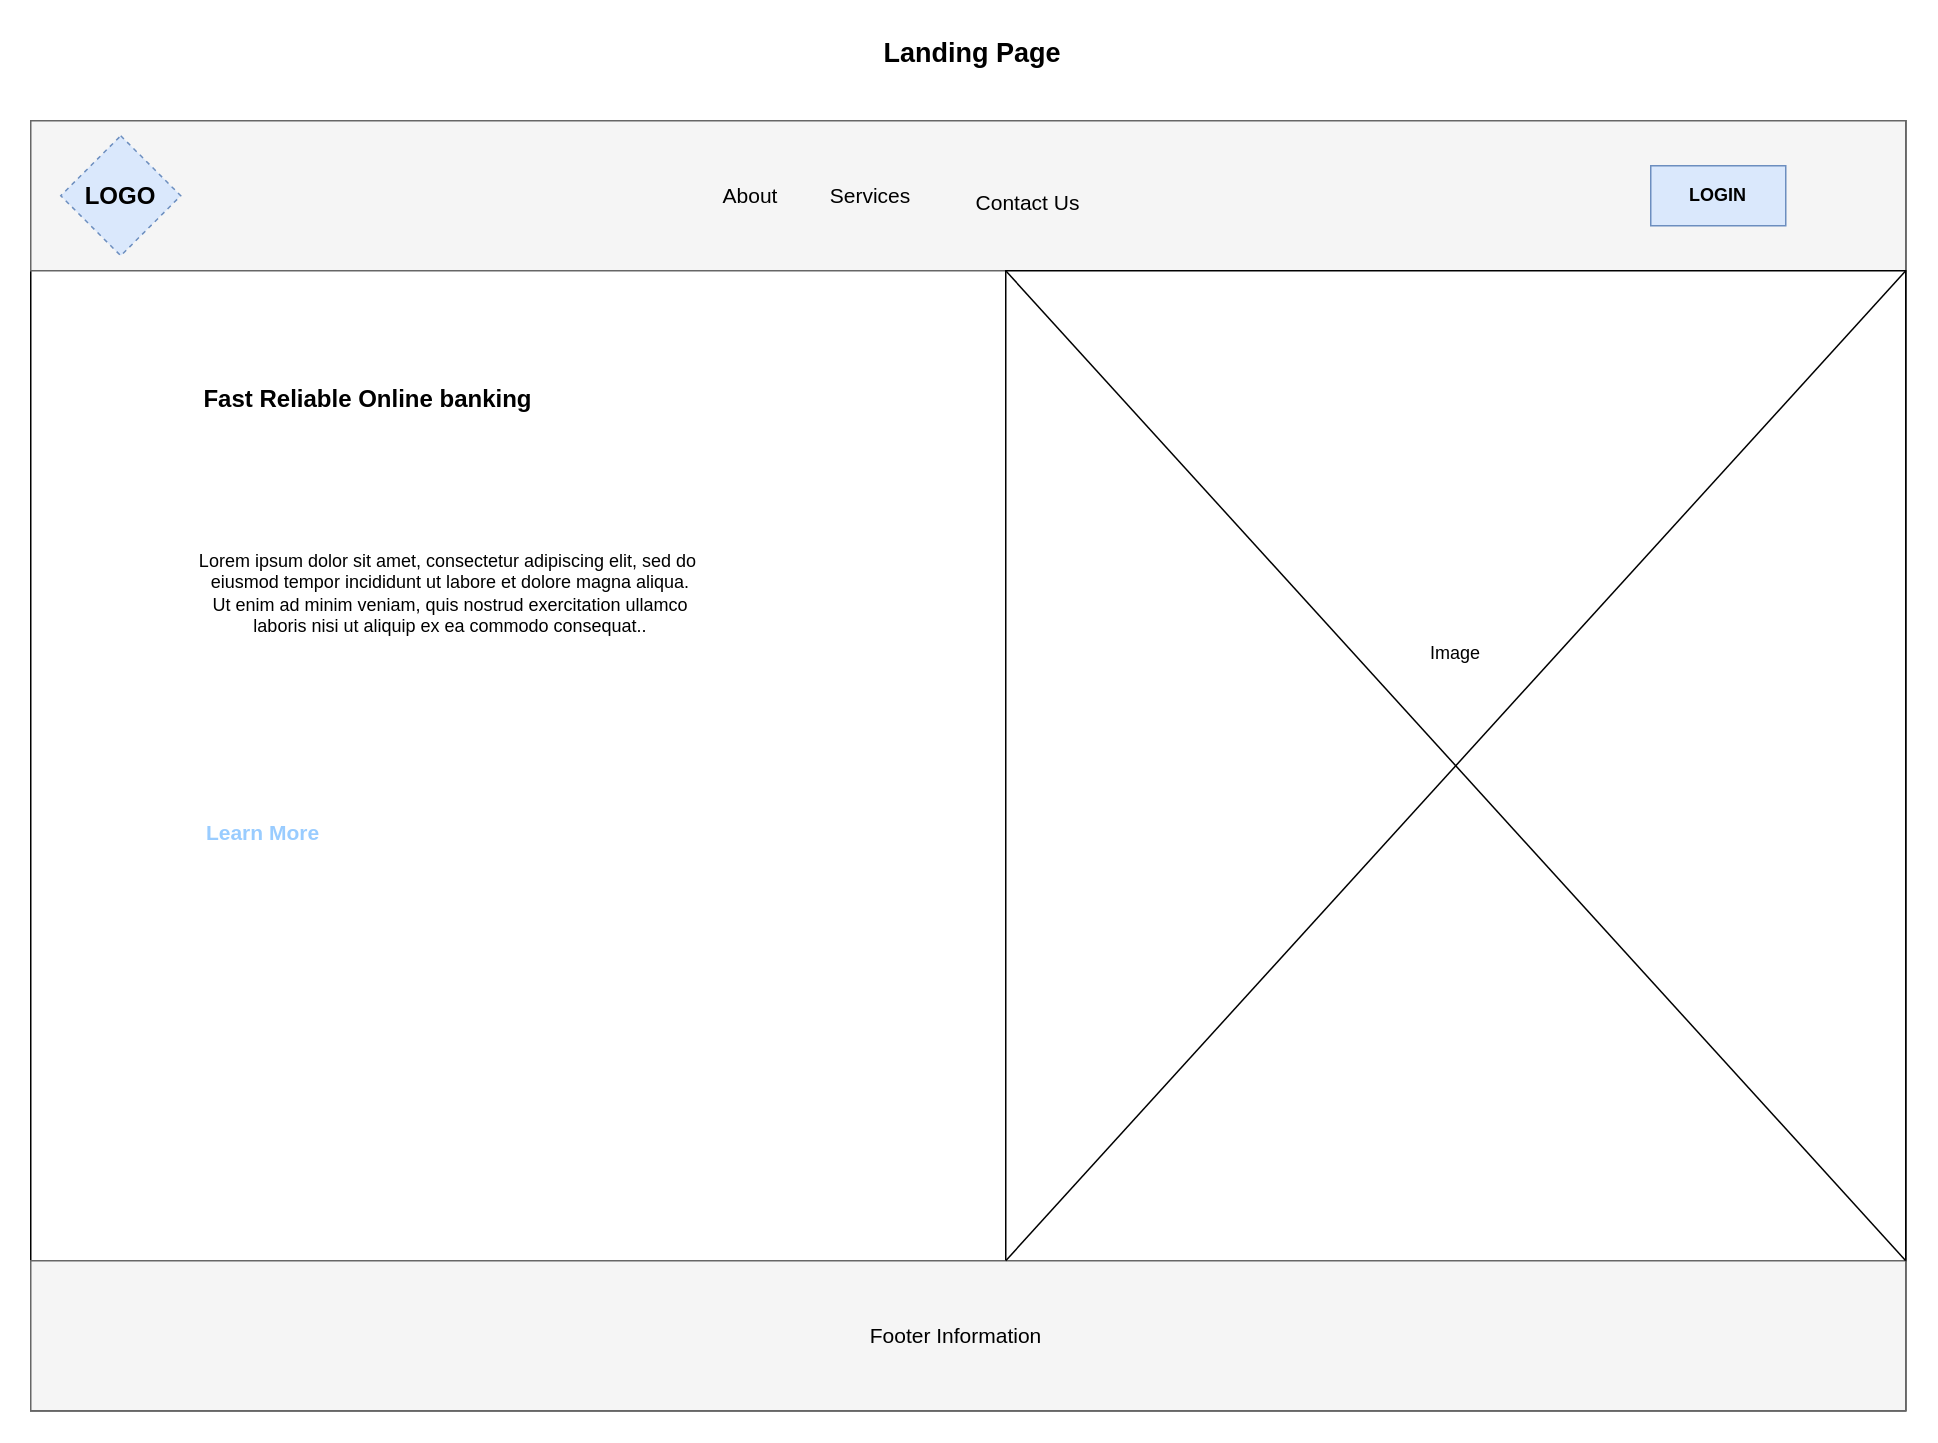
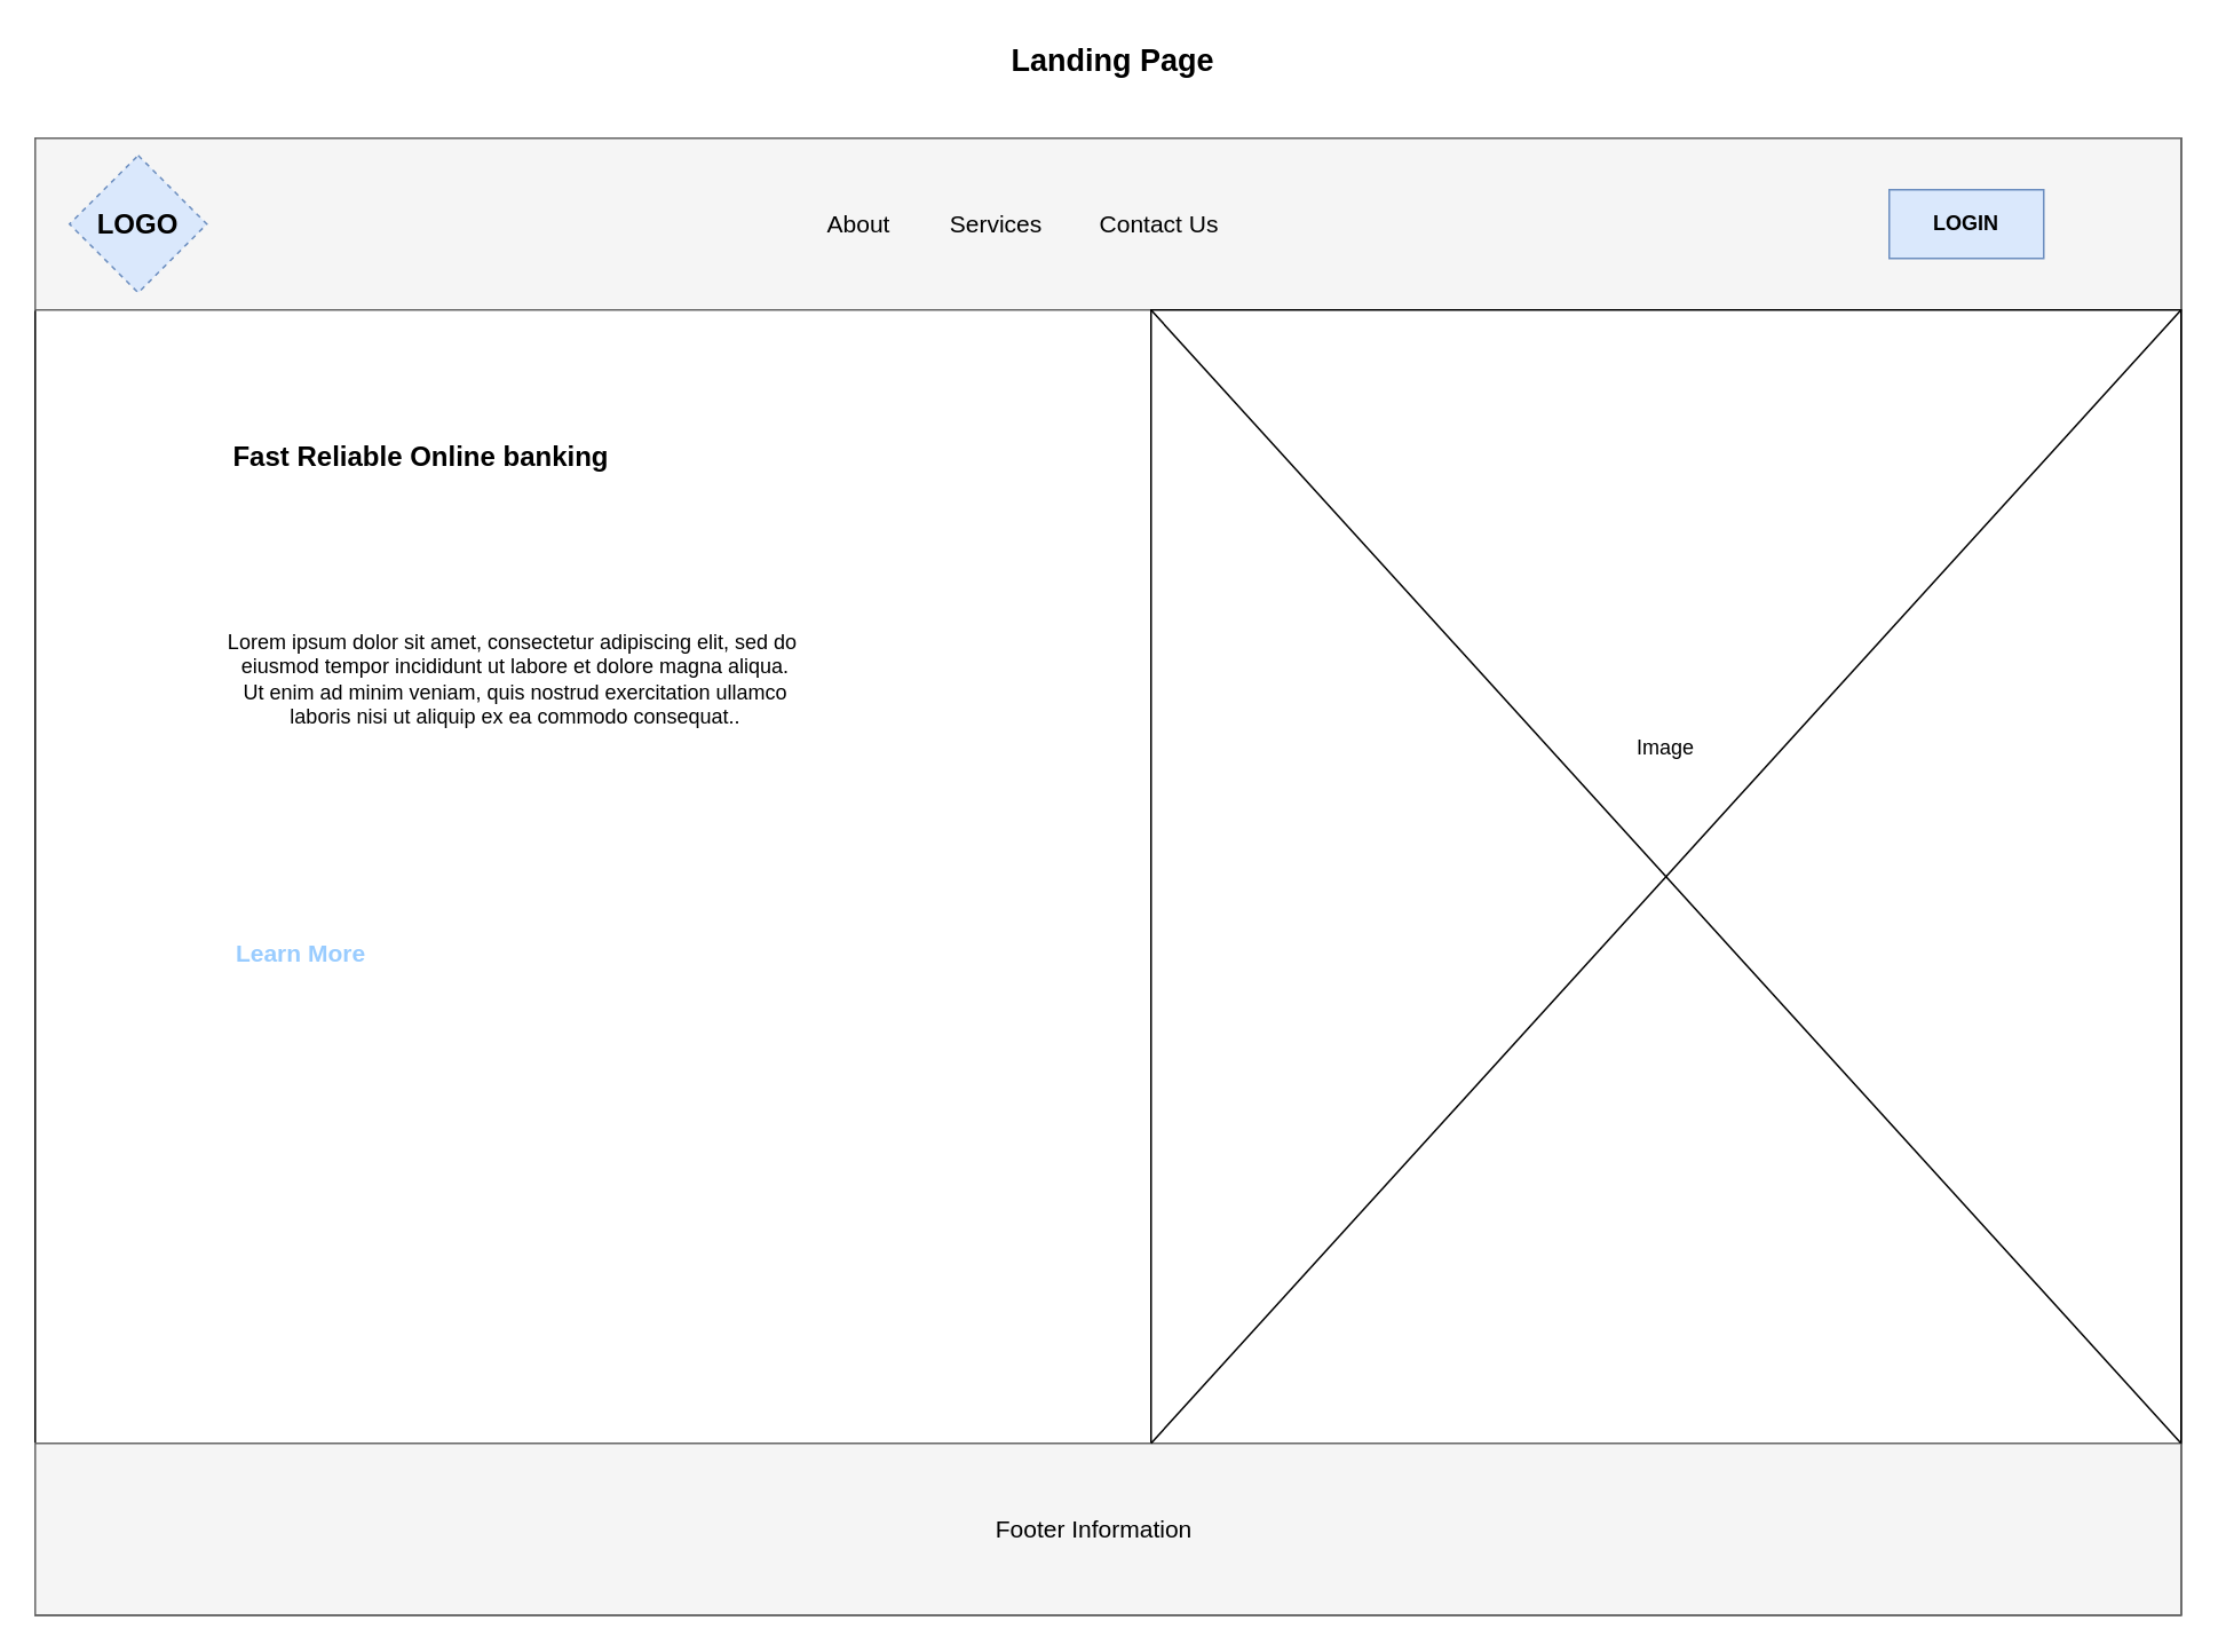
  <mxCell id="0" />
  <mxCell id="1" parent="0" />
  <mxCell id="2" value="" style="rounded=0;whiteSpace=wrap;html=1;" parent="1" vertex="1"><mxGeometry x="20" y="80" width="1250" height="860" as="geometry" /></mxCell>
  <mxCell id="3" value="" style="rounded=0;whiteSpace=wrap;html=1;fillColor=#f5f5f5;fontColor=#333333;strokeColor=#666666;" parent="1" vertex="1"><mxGeometry x="20" y="80" width="1250" height="100" as="geometry" /></mxCell>
  <mxCell id="4" value="&lt;font size=&quot;3&quot;&gt;&lt;b&gt;LOGO&lt;/b&gt;&lt;/font&gt;" style="rhombus;whiteSpace=wrap;html=1;fillColor=#dae8fc;strokeColor=#6c8ebf;dashed=1;" parent="1" vertex="1"><mxGeometry x="40" y="90" width="80" height="80" as="geometry" /></mxCell>
  <mxCell id="5" value="&lt;font style=&quot;font-size: 14px;&quot;&gt;About&lt;/font&gt;" style="text;html=1;align=center;verticalAlign=middle;whiteSpace=wrap;rounded=0;" parent="1" vertex="1"><mxGeometry x="470" y="115" width="60" height="30" as="geometry" /></mxCell>
  <mxCell id="6" value="&lt;font style=&quot;font-size: 14px;&quot;&gt;Services&lt;/font&gt;" style="text;html=1;align=center;verticalAlign=middle;whiteSpace=wrap;rounded=0;" parent="1" vertex="1"><mxGeometry x="550" y="115" width="60" height="30" as="geometry" /></mxCell>
- <mxCell id="7" value="&lt;font style=&quot;font-size: 14px;&quot;&gt;Contact Us&lt;/font&gt;" style="text;html=1;align=center;verticalAlign=middle;whiteSpace=wrap;rounded=0;" parent="1" vertex="1"><mxGeometry x="640" y="120" width="90" height="30" as="geometry" /></mxCell>
+ <mxCell id="7" value="&lt;font style=&quot;font-size: 14px;&quot;&gt;Contact Us&lt;/font&gt;" style="text;html=1;align=center;verticalAlign=middle;whiteSpace=wrap;rounded=0;" parent="1" vertex="1"><mxGeometry x="630" y="115" width="90" height="30" as="geometry" /></mxCell>
  <mxCell id="8" value="&lt;b&gt;LOGIN&lt;/b&gt;" style="rounded=0;whiteSpace=wrap;html=1;fillColor=#dae8fc;strokeColor=#6c8ebf;" parent="1" vertex="1"><mxGeometry x="1100" y="110" width="90" height="40" as="geometry" /></mxCell>
  <mxCell id="9" value="" style="rounded=0;whiteSpace=wrap;html=1;" parent="1" vertex="1"><mxGeometry x="670" y="180" width="600" height="660" as="geometry" /></mxCell>
  <mxCell id="10" value="" style="rounded=0;whiteSpace=wrap;html=1;fillColor=#f5f5f5;fontColor=#333333;strokeColor=#666666;" parent="1" vertex="1"><mxGeometry x="20" y="840" width="1250" height="100" as="geometry" /></mxCell>
  <mxCell id="11" value="" style="endArrow=none;html=1;rounded=0;entryX=1;entryY=1;entryDx=0;entryDy=0;" parent="1" source="9" target="3" edge="1"><mxGeometry width="50" height="50" relative="1" as="geometry"><mxPoint x="570" y="560" as="sourcePoint" /><mxPoint x="620" y="510" as="targetPoint" /></mxGeometry></mxCell>
  <mxCell id="12" value="" style="endArrow=none;html=1;rounded=0;entryX=1;entryY=0;entryDx=0;entryDy=0;exitX=0;exitY=1;exitDx=0;exitDy=0;" parent="1" source="9" target="9" edge="1"><mxGeometry width="50" height="50" relative="1" as="geometry"><mxPoint x="668" y="830" as="sourcePoint" /><mxPoint x="620" y="510" as="targetPoint" /></mxGeometry></mxCell>
  <mxCell id="13" value="" style="endArrow=none;html=1;rounded=0;entryX=1;entryY=0;entryDx=0;entryDy=0;exitX=0;exitY=0;exitDx=0;exitDy=0;" parent="1" source="9" target="10" edge="1"><mxGeometry width="50" height="50" relative="1" as="geometry"><mxPoint x="570" y="560" as="sourcePoint" /><mxPoint x="620" y="510" as="targetPoint" /></mxGeometry></mxCell>
  <mxCell id="14" value="Image" style="text;html=1;align=center;verticalAlign=middle;whiteSpace=wrap;rounded=0;" parent="1" vertex="1"><mxGeometry x="940" y="420" width="60" height="30" as="geometry" /></mxCell>
  <mxCell id="15" value="&lt;font size=&quot;3&quot;&gt;&lt;b&gt;Fast Reliable Online banking&lt;/b&gt;&lt;/font&gt;" style="text;html=1;align=center;verticalAlign=middle;whiteSpace=wrap;rounded=0;" parent="1" vertex="1"><mxGeometry x="110" y="250" width="270" height="30" as="geometry" /></mxCell>
  <mxCell id="16" value="&lt;div&gt;&lt;span&gt;&lt;/span&gt;&lt;span&gt;&lt;/span&gt;&lt;/div&gt;&lt;span style=&quot;white-space-collapse: preserve;&quot;&gt;Lorem ipsum dolor sit amet, consectetur adipiscing elit, sed do &lt;br&gt;eiusmod tempor incididunt ut labore et dolore magna aliqua.&lt;br&gt; Ut enim ad minim veniam, quis nostrud exercitation ullamco &lt;br&gt;laboris nisi ut aliquip ex ea commodo consequat..&lt;/span&gt;" style="text;html=1;align=center;verticalAlign=middle;whiteSpace=wrap;rounded=0;" parent="1" vertex="1"><mxGeometry x="90" y="360" width="420" height="70" as="geometry" /></mxCell>
  <mxCell id="17" value="&lt;font style=&quot;font-size: 14px;&quot;&gt;&lt;b&gt;Learn More&lt;/b&gt;&lt;/font&gt;" style="text;html=1;align=center;verticalAlign=middle;whiteSpace=wrap;rounded=0;fontColor=#99CCFF;" parent="1" vertex="1"><mxGeometry x="120" y="540" width="110" height="30" as="geometry" /></mxCell>
  <mxCell id="18" value="&lt;font style=&quot;font-size: 14px;&quot;&gt;Footer Information&lt;/font&gt;" style="text;html=1;align=center;verticalAlign=middle;whiteSpace=wrap;rounded=0;" parent="1" vertex="1"><mxGeometry x="574" y="875" width="126" height="30" as="geometry" /></mxCell>
  <mxCell id="19" value="&lt;font style=&quot;font-size: 18px;&quot;&gt;&lt;b&gt;Landing Page&lt;/b&gt;&lt;/font&gt;" style="text;html=1;align=center;verticalAlign=middle;whiteSpace=wrap;rounded=0;" parent="1" vertex="1"><mxGeometry x="560" y="20" width="176" height="30" as="geometry" /></mxCell>
